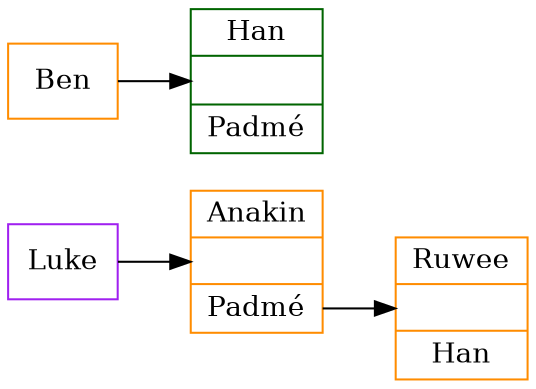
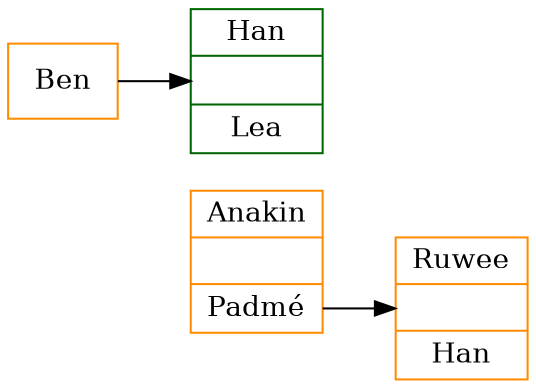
  digraph {
    rankdir=LR
    node [color=darkorange shape=record]
    edge [headport=p tailport=i]
    n1 [label="<h>Anakin|<u>|<w>Padm&#233;"]
    n2 [label="<h>Ruwee|<u>|<w>Han"]
-   n3 [color=darkgreen label="<h>Han|<u>|<w>Padmé"]
-   n4 [color=purple label="<i>Luke"]
+   n3 [color=darkgreen label="<h>Han|<u>|<w>Lea"]
    n5 [label="<i>Ben"]
    n1 -> n2 [tailport=w]
-   n4 -> n1
    n5 -> n3
  }
